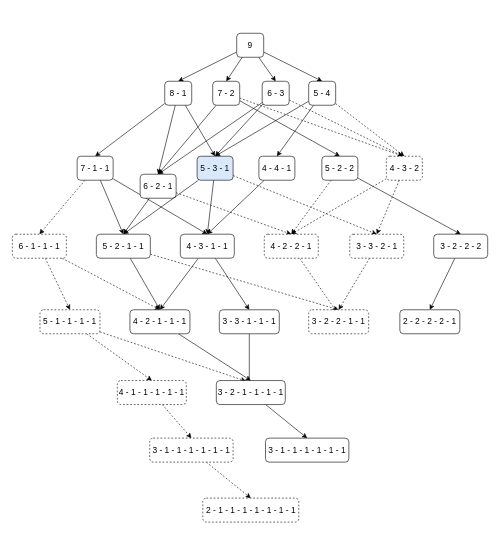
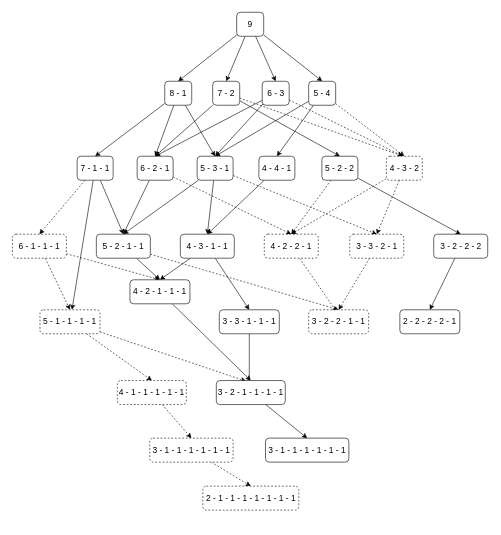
  <mxCell id="0" />
  <mxCell id="1" parent="0" />
  <mxCell id="2" style="rounded=0;orthogonalLoop=1;jettySize=auto;html=1;entryX=0.5;entryY=0;entryDx=0;entryDy=0;" edge="1" parent="1" source="6" target="18"><mxGeometry relative="1" as="geometry" /></mxCell>
  <mxCell id="3" style="rounded=0;orthogonalLoop=1;jettySize=auto;html=1;entryX=0.5;entryY=0;entryDx=0;entryDy=0;" edge="1" parent="1" source="6" target="14"><mxGeometry relative="1" as="geometry" /></mxCell>
  <mxCell id="4" style="rounded=0;orthogonalLoop=1;jettySize=auto;html=1;entryX=0.5;entryY=0;entryDx=0;entryDy=0;" edge="1" parent="1" source="6" target="22"><mxGeometry relative="1" as="geometry"><mxPoint x="416.5" y="150" as="targetPoint" /></mxGeometry></mxCell>
  <mxCell id="5" style="rounded=0;orthogonalLoop=1;jettySize=auto;html=1;entryX=0.5;entryY=0;entryDx=0;entryDy=0;" edge="1" parent="1" source="6" target="10"><mxGeometry relative="1" as="geometry" /></mxCell>
- <mxCell id="6" value="&lt;font style=&quot;font-size: 14px&quot;&gt;9&lt;/font&gt;" style="rounded=1;whiteSpace=wrap;html=1;" vertex="1" parent="1"><mxGeometry x="394" y="55" width="45" height="40" as="geometry" /></mxCell>
+ <mxCell id="6" value="&lt;font style=&quot;font-size: 14px&quot;&gt;9&lt;/font&gt;" style="rounded=1;whiteSpace=wrap;html=1;" vertex="1" parent="1"><mxGeometry x="394" y="20" width="45" height="40" as="geometry" /></mxCell>
  <mxCell id="7" style="edgeStyle=none;rounded=0;orthogonalLoop=1;jettySize=auto;html=1;entryX=0.5;entryY=0;entryDx=0;entryDy=0;dashed=1;" edge="1" parent="1" source="10" target="41"><mxGeometry relative="1" as="geometry" /></mxCell>
  <mxCell id="8" style="edgeStyle=none;rounded=0;orthogonalLoop=1;jettySize=auto;html=1;entryX=0.5;entryY=0;entryDx=0;entryDy=0;" edge="1" parent="1" source="10" target="35"><mxGeometry relative="1" as="geometry" /></mxCell>
  <mxCell id="9" style="edgeStyle=none;rounded=0;orthogonalLoop=1;jettySize=auto;html=1;entryX=0.5;entryY=0;entryDx=0;entryDy=0;" edge="1" parent="1" source="10" target="33"><mxGeometry relative="1" as="geometry" /></mxCell>
  <mxCell id="10" value="&lt;font style=&quot;font-size: 14px&quot;&gt;5 - 4&lt;/font&gt;" style="rounded=1;whiteSpace=wrap;html=1;" vertex="1" parent="1"><mxGeometry x="514" y="135" width="45" height="40" as="geometry" /></mxCell>
  <mxCell id="11" style="edgeStyle=none;rounded=0;orthogonalLoop=1;jettySize=auto;html=1;dashed=1;" edge="1" parent="1" source="14"><mxGeometry relative="1" as="geometry"><mxPoint x="671" y="260" as="targetPoint" /></mxGeometry></mxCell>
  <mxCell id="12" style="edgeStyle=none;rounded=0;orthogonalLoop=1;jettySize=auto;html=1;entryX=0.5;entryY=0;entryDx=0;entryDy=0;" edge="1" parent="1" source="14" target="29"><mxGeometry relative="1" as="geometry" /></mxCell>
  <mxCell id="13" style="edgeStyle=none;rounded=0;orthogonalLoop=1;jettySize=auto;html=1;entryX=0.5;entryY=0;entryDx=0;entryDy=0;exitX=0.032;exitY=0.946;exitDx=0;exitDy=0;exitPerimeter=0;" edge="1" parent="1" source="14" target="33"><mxGeometry relative="1" as="geometry" /></mxCell>
  <mxCell id="14" value="&lt;font style=&quot;font-size: 14px&quot;&gt;6 - 3&lt;/font&gt;" style="rounded=1;whiteSpace=wrap;html=1;" vertex="1" parent="1"><mxGeometry x="436.5" y="135" width="45" height="40" as="geometry" /></mxCell>
  <mxCell id="15" style="edgeStyle=none;rounded=0;orthogonalLoop=1;jettySize=auto;html=1;entryX=0.5;entryY=0;entryDx=0;entryDy=0;" edge="1" parent="1" source="18" target="29"><mxGeometry relative="1" as="geometry" /></mxCell>
  <mxCell id="16" style="edgeStyle=none;rounded=0;orthogonalLoop=1;jettySize=auto;html=1;dashed=1;" edge="1" parent="1" source="18"><mxGeometry relative="1" as="geometry"><mxPoint x="671" y="260" as="targetPoint" /></mxGeometry></mxCell>
  <mxCell id="17" style="edgeStyle=none;rounded=0;orthogonalLoop=1;jettySize=auto;html=1;entryX=0.5;entryY=0;entryDx=0;entryDy=0;" edge="1" parent="1" source="18" target="38"><mxGeometry relative="1" as="geometry" /></mxCell>
  <mxCell id="18" value="&lt;font style=&quot;font-size: 14px&quot;&gt;7 - 2&lt;/font&gt;" style="rounded=1;whiteSpace=wrap;html=1;" vertex="1" parent="1"><mxGeometry x="354" y="135" width="45" height="40" as="geometry" /></mxCell>
  <mxCell id="19" style="edgeStyle=none;rounded=0;orthogonalLoop=1;jettySize=auto;html=1;entryX=0.5;entryY=0;entryDx=0;entryDy=0;" edge="1" parent="1" source="22" target="26"><mxGeometry relative="1" as="geometry" /></mxCell>
  <mxCell id="20" style="edgeStyle=none;rounded=0;orthogonalLoop=1;jettySize=auto;html=1;entryX=0.5;entryY=0;entryDx=0;entryDy=0;" edge="1" parent="1" source="22" target="29"><mxGeometry relative="1" as="geometry" /></mxCell>
  <mxCell id="21" style="edgeStyle=none;rounded=0;orthogonalLoop=1;jettySize=auto;html=1;entryX=0.5;entryY=0;entryDx=0;entryDy=0;" edge="1" parent="1" source="22" target="33"><mxGeometry relative="1" as="geometry" /></mxCell>
  <mxCell id="22" value="&lt;font style=&quot;font-size: 14px&quot;&gt;8 - 1&lt;/font&gt;" style="rounded=1;whiteSpace=wrap;html=1;" vertex="1" parent="1"><mxGeometry x="274" y="135" width="45" height="40" as="geometry" /></mxCell>
  <mxCell id="23" style="edgeStyle=none;rounded=0;orthogonalLoop=1;jettySize=auto;html=1;entryX=0.5;entryY=0;entryDx=0;entryDy=0;dashed=1;" edge="1" parent="1" source="26" target="44"><mxGeometry relative="1" as="geometry" /></mxCell>
  <mxCell id="24" style="edgeStyle=none;rounded=0;orthogonalLoop=1;jettySize=auto;html=1;entryX=0.5;entryY=0;entryDx=0;entryDy=0;" edge="1" parent="1" source="26" target="47"><mxGeometry relative="1" as="geometry" /></mxCell>
- <mxCell id="25" style="edgeStyle=none;rounded=0;orthogonalLoop=1;jettySize=auto;html=1;entryX=0.5;entryY=0;entryDx=0;entryDy=0;" edge="1" parent="1" source="26" target="50"><mxGeometry relative="1" as="geometry" /></mxCell>
+ <mxCell id="25" style="edgeStyle=none;rounded=0;orthogonalLoop=1;jettySize=auto;html=1;" edge="1" parent="1" source="26" target="59"><mxGeometry relative="1" as="geometry" /></mxCell>
  <mxCell id="26" value="&lt;font style=&quot;font-size: 14px&quot;&gt;7 - 1 - 1&lt;/font&gt;" style="rounded=1;whiteSpace=wrap;html=1;" vertex="1" parent="1"><mxGeometry x="128" y="260" width="60" height="40" as="geometry" /></mxCell>
  <mxCell id="27" style="edgeStyle=none;rounded=0;orthogonalLoop=1;jettySize=auto;html=1;entryX=0.5;entryY=0;entryDx=0;entryDy=0;" edge="1" parent="1" source="29" target="47"><mxGeometry relative="1" as="geometry" /></mxCell>
  <mxCell id="28" style="edgeStyle=none;rounded=0;orthogonalLoop=1;jettySize=auto;html=1;entryX=0.5;entryY=0;entryDx=0;entryDy=0;dashed=1;" edge="1" parent="1" source="29" target="52"><mxGeometry relative="1" as="geometry" /></mxCell>
- <mxCell id="29" value="&lt;font style=&quot;font-size: 14px&quot;&gt;6 - 2 - 1&lt;/font&gt;" style="rounded=1;whiteSpace=wrap;html=1;" vertex="1" parent="1"><mxGeometry x="233" y="290" width="60" height="40" as="geometry" /></mxCell>
+ <mxCell id="29" value="&lt;font style=&quot;font-size: 14px&quot;&gt;6 - 2 - 1&lt;/font&gt;" style="rounded=1;whiteSpace=wrap;html=1;" vertex="1" parent="1"><mxGeometry x="228" y="260" width="60" height="40" as="geometry" /></mxCell>
  <mxCell id="30" style="edgeStyle=none;rounded=0;orthogonalLoop=1;jettySize=auto;html=1;entryX=0.5;entryY=0;entryDx=0;entryDy=0;" edge="1" parent="1" source="33" target="47"><mxGeometry relative="1" as="geometry" /></mxCell>
  <mxCell id="31" style="edgeStyle=none;rounded=0;orthogonalLoop=1;jettySize=auto;html=1;entryX=0.5;entryY=0;entryDx=0;entryDy=0;" edge="1" parent="1" source="33" target="50"><mxGeometry relative="1" as="geometry" /></mxCell>
  <mxCell id="32" style="edgeStyle=none;rounded=0;orthogonalLoop=1;jettySize=auto;html=1;entryX=0.5;entryY=0;entryDx=0;entryDy=0;dashed=1;" edge="1" parent="1" source="33" target="54"><mxGeometry relative="1" as="geometry" /></mxCell>
- <mxCell id="33" value="&lt;font style=&quot;font-size: 14px&quot;&gt;5 - 3 - 1&lt;/font&gt;" style="rounded=1;whiteSpace=wrap;html=1;fillColor=#dae8fc;" vertex="1" parent="1"><mxGeometry x="328" y="260" width="60" height="40" as="geometry" /></mxCell>
+ <mxCell id="33" value="&lt;font style=&quot;font-size: 14px&quot;&gt;5 - 3 - 1&lt;/font&gt;" style="rounded=1;whiteSpace=wrap;html=1;" vertex="1" parent="1"><mxGeometry x="328" y="260" width="60" height="40" as="geometry" /></mxCell>
  <mxCell id="34" style="edgeStyle=none;rounded=0;orthogonalLoop=1;jettySize=auto;html=1;entryX=0.5;entryY=0;entryDx=0;entryDy=0;" edge="1" parent="1" source="35" target="50"><mxGeometry relative="1" as="geometry" /></mxCell>
  <mxCell id="35" value="&lt;font style=&quot;font-size: 14px&quot;&gt;4 - 4 - 1&lt;/font&gt;" style="rounded=1;whiteSpace=wrap;html=1;" vertex="1" parent="1"><mxGeometry x="431" y="260" width="60" height="40" as="geometry" /></mxCell>
  <mxCell id="36" style="edgeStyle=none;rounded=0;orthogonalLoop=1;jettySize=auto;html=1;entryX=0.5;entryY=0;entryDx=0;entryDy=0;dashed=1;" edge="1" parent="1" source="38" target="52"><mxGeometry relative="1" as="geometry" /></mxCell>
  <mxCell id="37" style="edgeStyle=none;rounded=0;orthogonalLoop=1;jettySize=auto;html=1;entryX=0.5;entryY=0;entryDx=0;entryDy=0;" edge="1" parent="1" source="38" target="56"><mxGeometry relative="1" as="geometry" /></mxCell>
  <mxCell id="38" value="&lt;font style=&quot;font-size: 14px&quot;&gt;5 - 2 - 2&lt;/font&gt;" style="rounded=1;whiteSpace=wrap;html=1;" vertex="1" parent="1"><mxGeometry x="536" y="260" width="60" height="40" as="geometry" /></mxCell>
  <mxCell id="39" style="edgeStyle=none;rounded=0;orthogonalLoop=1;jettySize=auto;html=1;entryX=0.5;entryY=0;entryDx=0;entryDy=0;dashed=1;" edge="1" parent="1" source="41" target="54"><mxGeometry relative="1" as="geometry" /></mxCell>
  <mxCell id="40" style="edgeStyle=none;rounded=0;orthogonalLoop=1;jettySize=auto;html=1;entryX=0.5;entryY=0;entryDx=0;entryDy=0;dashed=1;" edge="1" parent="1" source="41" target="52"><mxGeometry relative="1" as="geometry" /></mxCell>
  <mxCell id="41" value="&lt;span style=&quot;font-size: 14px&quot;&gt;4 - 3 - 2&lt;/span&gt;" style="rounded=1;whiteSpace=wrap;html=1;dashed=1;" vertex="1" parent="1"><mxGeometry x="643.5" y="260" width="60" height="40" as="geometry" /></mxCell>
  <mxCell id="42" style="edgeStyle=none;rounded=0;orthogonalLoop=1;jettySize=auto;html=1;entryX=0.5;entryY=0;entryDx=0;entryDy=0;dashed=1;" edge="1" parent="1" source="44" target="59"><mxGeometry relative="1" as="geometry" /></mxCell>
  <mxCell id="43" style="edgeStyle=none;rounded=0;orthogonalLoop=1;jettySize=auto;html=1;entryX=0.5;entryY=0;entryDx=0;entryDy=0;dashed=1;" edge="1" parent="1" source="44" target="61"><mxGeometry relative="1" as="geometry" /></mxCell>
  <mxCell id="44" value="&lt;font style=&quot;font-size: 14px&quot;&gt;6 - 1 - 1 - 1&lt;/font&gt;" style="rounded=1;whiteSpace=wrap;html=1;dashed=1;" vertex="1" parent="1"><mxGeometry x="20" y="390" width="90" height="40" as="geometry" /></mxCell>
  <mxCell id="45" style="edgeStyle=none;rounded=0;orthogonalLoop=1;jettySize=auto;html=1;entryX=0.5;entryY=0;entryDx=0;entryDy=0;dashed=1;" edge="1" parent="1" source="47" target="64"><mxGeometry relative="1" as="geometry" /></mxCell>
  <mxCell id="46" style="edgeStyle=none;rounded=0;orthogonalLoop=1;jettySize=auto;html=1;entryX=0.5;entryY=0;entryDx=0;entryDy=0;" edge="1" parent="1" source="47" target="61"><mxGeometry relative="1" as="geometry" /></mxCell>
  <mxCell id="47" value="&lt;font style=&quot;font-size: 14px&quot;&gt;5 - 2 - 1 - 1&lt;/font&gt;" style="rounded=1;whiteSpace=wrap;html=1;" vertex="1" parent="1"><mxGeometry x="160" y="390" width="90" height="40" as="geometry" /></mxCell>
  <mxCell id="48" style="edgeStyle=none;rounded=0;orthogonalLoop=1;jettySize=auto;html=1;entryX=0.5;entryY=0;entryDx=0;entryDy=0;" edge="1" parent="1" source="50" target="61"><mxGeometry relative="1" as="geometry" /></mxCell>
  <mxCell id="49" style="edgeStyle=none;rounded=0;orthogonalLoop=1;jettySize=auto;html=1;entryX=0.5;entryY=0;entryDx=0;entryDy=0;" edge="1" parent="1" source="50" target="63"><mxGeometry relative="1" as="geometry" /></mxCell>
  <mxCell id="50" value="&lt;font style=&quot;font-size: 14px&quot;&gt;4 - 3 - 1 - 1&lt;/font&gt;" style="rounded=1;whiteSpace=wrap;html=1;" vertex="1" parent="1"><mxGeometry x="300" y="390" width="90" height="40" as="geometry" /></mxCell>
  <mxCell id="51" style="edgeStyle=none;rounded=0;orthogonalLoop=1;jettySize=auto;html=1;dashed=1;" edge="1" parent="1" source="52"><mxGeometry relative="1" as="geometry"><mxPoint x="561" y="520" as="targetPoint" /></mxGeometry></mxCell>
  <mxCell id="52" value="&lt;font style=&quot;font-size: 14px&quot;&gt;4 - 2 - 2 - 1&lt;/font&gt;" style="rounded=1;whiteSpace=wrap;html=1;dashed=1;" vertex="1" parent="1"><mxGeometry x="440" y="390" width="90" height="40" as="geometry" /></mxCell>
  <mxCell id="53" style="edgeStyle=none;rounded=0;orthogonalLoop=1;jettySize=auto;html=1;entryX=0.5;entryY=0;entryDx=0;entryDy=0;dashed=1;" edge="1" parent="1" source="54" target="64"><mxGeometry relative="1" as="geometry" /></mxCell>
  <mxCell id="54" value="&lt;font style=&quot;font-size: 14px&quot;&gt;3 - 3 - 2 - 1&lt;/font&gt;" style="rounded=1;whiteSpace=wrap;html=1;dashed=1;" vertex="1" parent="1"><mxGeometry x="582.5" y="390" width="90" height="40" as="geometry" /></mxCell>
  <mxCell id="55" style="edgeStyle=none;rounded=0;orthogonalLoop=1;jettySize=auto;html=1;entryX=0.5;entryY=0;entryDx=0;entryDy=0;" edge="1" parent="1" source="56" target="65"><mxGeometry relative="1" as="geometry" /></mxCell>
  <mxCell id="56" value="&lt;span style=&quot;font-size: 14px&quot;&gt;3 - 2 - 2 - 2&lt;/span&gt;" style="rounded=1;whiteSpace=wrap;html=1;" vertex="1" parent="1"><mxGeometry x="722.5" y="390" width="90" height="40" as="geometry" /></mxCell>
  <mxCell id="57" style="edgeStyle=none;rounded=0;orthogonalLoop=1;jettySize=auto;html=1;entryX=0.5;entryY=0;entryDx=0;entryDy=0;dashed=1;" edge="1" parent="1" source="59" target="67"><mxGeometry relative="1" as="geometry" /></mxCell>
  <mxCell id="58" style="edgeStyle=none;rounded=0;orthogonalLoop=1;jettySize=auto;html=1;entryX=0.43;entryY=0.025;entryDx=0;entryDy=0;entryPerimeter=0;dashed=1;" edge="1" parent="1" source="59" target="69"><mxGeometry relative="1" as="geometry" /></mxCell>
  <mxCell id="59" value="&lt;font style=&quot;font-size: 14px&quot;&gt;5 - 1 - 1 - 1 - 1&lt;/font&gt;" style="rounded=1;whiteSpace=wrap;html=1;dashed=1;" vertex="1" parent="1"><mxGeometry x="66" y="516" width="100" height="40" as="geometry" /></mxCell>
  <mxCell id="60" style="edgeStyle=none;rounded=0;orthogonalLoop=1;jettySize=auto;html=1;entryX=0.5;entryY=0;entryDx=0;entryDy=0;" edge="1" parent="1" source="61" target="69"><mxGeometry relative="1" as="geometry" /></mxCell>
- <mxCell id="61" value="&lt;font style=&quot;font-size: 14px&quot;&gt;4 - 2 - 1 - 1 - 1&lt;/font&gt;" style="rounded=1;whiteSpace=wrap;html=1;" vertex="1" parent="1"><mxGeometry x="216" y="516" width="100" height="40" as="geometry" /></mxCell>
+ <mxCell id="61" value="&lt;font style=&quot;font-size: 14px&quot;&gt;4 - 2 - 1 - 1 - 1&lt;/font&gt;" style="rounded=1;whiteSpace=wrap;html=1;" vertex="1" parent="1"><mxGeometry x="216" y="466" width="100" height="40" as="geometry" /></mxCell>
  <mxCell id="62" style="edgeStyle=none;rounded=0;orthogonalLoop=1;jettySize=auto;html=1;" edge="1" parent="1" source="63"><mxGeometry relative="1" as="geometry"><mxPoint x="415" y="660" as="targetPoint" /></mxGeometry></mxCell>
  <mxCell id="63" value="&lt;font style=&quot;font-size: 14px&quot;&gt;3 - 3 - 1 - 1 - 1&lt;/font&gt;" style="rounded=1;whiteSpace=wrap;html=1;" vertex="1" parent="1"><mxGeometry x="365" y="516" width="100" height="40" as="geometry" /></mxCell>
  <mxCell id="64" value="&lt;font style=&quot;font-size: 14px&quot;&gt;3 - 2 - 2 - 1 - 1&lt;/font&gt;" style="rounded=1;whiteSpace=wrap;html=1;dashed=1;" vertex="1" parent="1"><mxGeometry x="514" y="516" width="100" height="40" as="geometry" /></mxCell>
  <mxCell id="65" value="&lt;font style=&quot;font-size: 14px&quot;&gt;2 - 2 - 2 - 2 - 1&lt;/font&gt;" style="rounded=1;whiteSpace=wrap;html=1;" vertex="1" parent="1"><mxGeometry x="666" y="516" width="100" height="40" as="geometry" /></mxCell>
  <mxCell id="66" style="edgeStyle=none;rounded=0;orthogonalLoop=1;jettySize=auto;html=1;entryX=0.5;entryY=0;entryDx=0;entryDy=0;dashed=1;" edge="1" parent="1" source="67" target="71"><mxGeometry relative="1" as="geometry" /></mxCell>
  <mxCell id="67" value="&lt;font style=&quot;font-size: 14px&quot;&gt;4 - 1 - 1 - 1 - 1 - 1&lt;/font&gt;" style="rounded=1;whiteSpace=wrap;html=1;dashed=1;" vertex="1" parent="1"><mxGeometry x="195" y="634" width="115" height="40" as="geometry" /></mxCell>
  <mxCell id="68" style="edgeStyle=none;rounded=0;orthogonalLoop=1;jettySize=auto;html=1;entryX=0.5;entryY=0;entryDx=0;entryDy=0;" edge="1" parent="1" source="69" target="72"><mxGeometry relative="1" as="geometry" /></mxCell>
  <mxCell id="69" value="&lt;font style=&quot;font-size: 14px&quot;&gt;3 - 2 - 1 - 1 - 1 - 1&lt;/font&gt;" style="rounded=1;whiteSpace=wrap;html=1;" vertex="1" parent="1"><mxGeometry x="360" y="634" width="115" height="40" as="geometry" /></mxCell>
  <mxCell id="70" style="edgeStyle=none;rounded=0;orthogonalLoop=1;jettySize=auto;html=1;entryX=0.5;entryY=0;entryDx=0;entryDy=0;dashed=1;" edge="1" parent="1" source="71" target="73"><mxGeometry relative="1" as="geometry" /></mxCell>
  <mxCell id="71" value="&lt;font style=&quot;font-size: 14px&quot;&gt;3 - 1 - 1 - 1 - 1 - 1 - 1&lt;/font&gt;" style="rounded=1;whiteSpace=wrap;html=1;dashed=1;" vertex="1" parent="1"><mxGeometry x="249" y="730" width="139" height="40" as="geometry" /></mxCell>
  <mxCell id="72" value="&lt;font style=&quot;font-size: 14px&quot;&gt;3 - 1 - 1 - 1 - 1 - 1 - 1&lt;/font&gt;" style="rounded=1;whiteSpace=wrap;html=1;" vertex="1" parent="1"><mxGeometry x="442" y="730" width="139" height="40" as="geometry" /></mxCell>
- <mxCell id="73" value="&lt;font style=&quot;font-size: 14px&quot;&gt;2 - 1 - 1 - 1 - 1 - 1 - 1 - 1&lt;/font&gt;" style="rounded=1;whiteSpace=wrap;html=1;dashed=1;" vertex="1" parent="1"><mxGeometry x="337.5" y="830" width="160" height="40" as="geometry" /></mxCell>
+ <mxCell id="73" value="&lt;font style=&quot;font-size: 14px&quot;&gt;2 - 1 - 1 - 1 - 1 - 1 - 1 - 1&lt;/font&gt;" style="rounded=1;whiteSpace=wrap;html=1;dashed=1;" vertex="1" parent="1"><mxGeometry x="337.5" y="810" width="160" height="40" as="geometry" /></mxCell>
